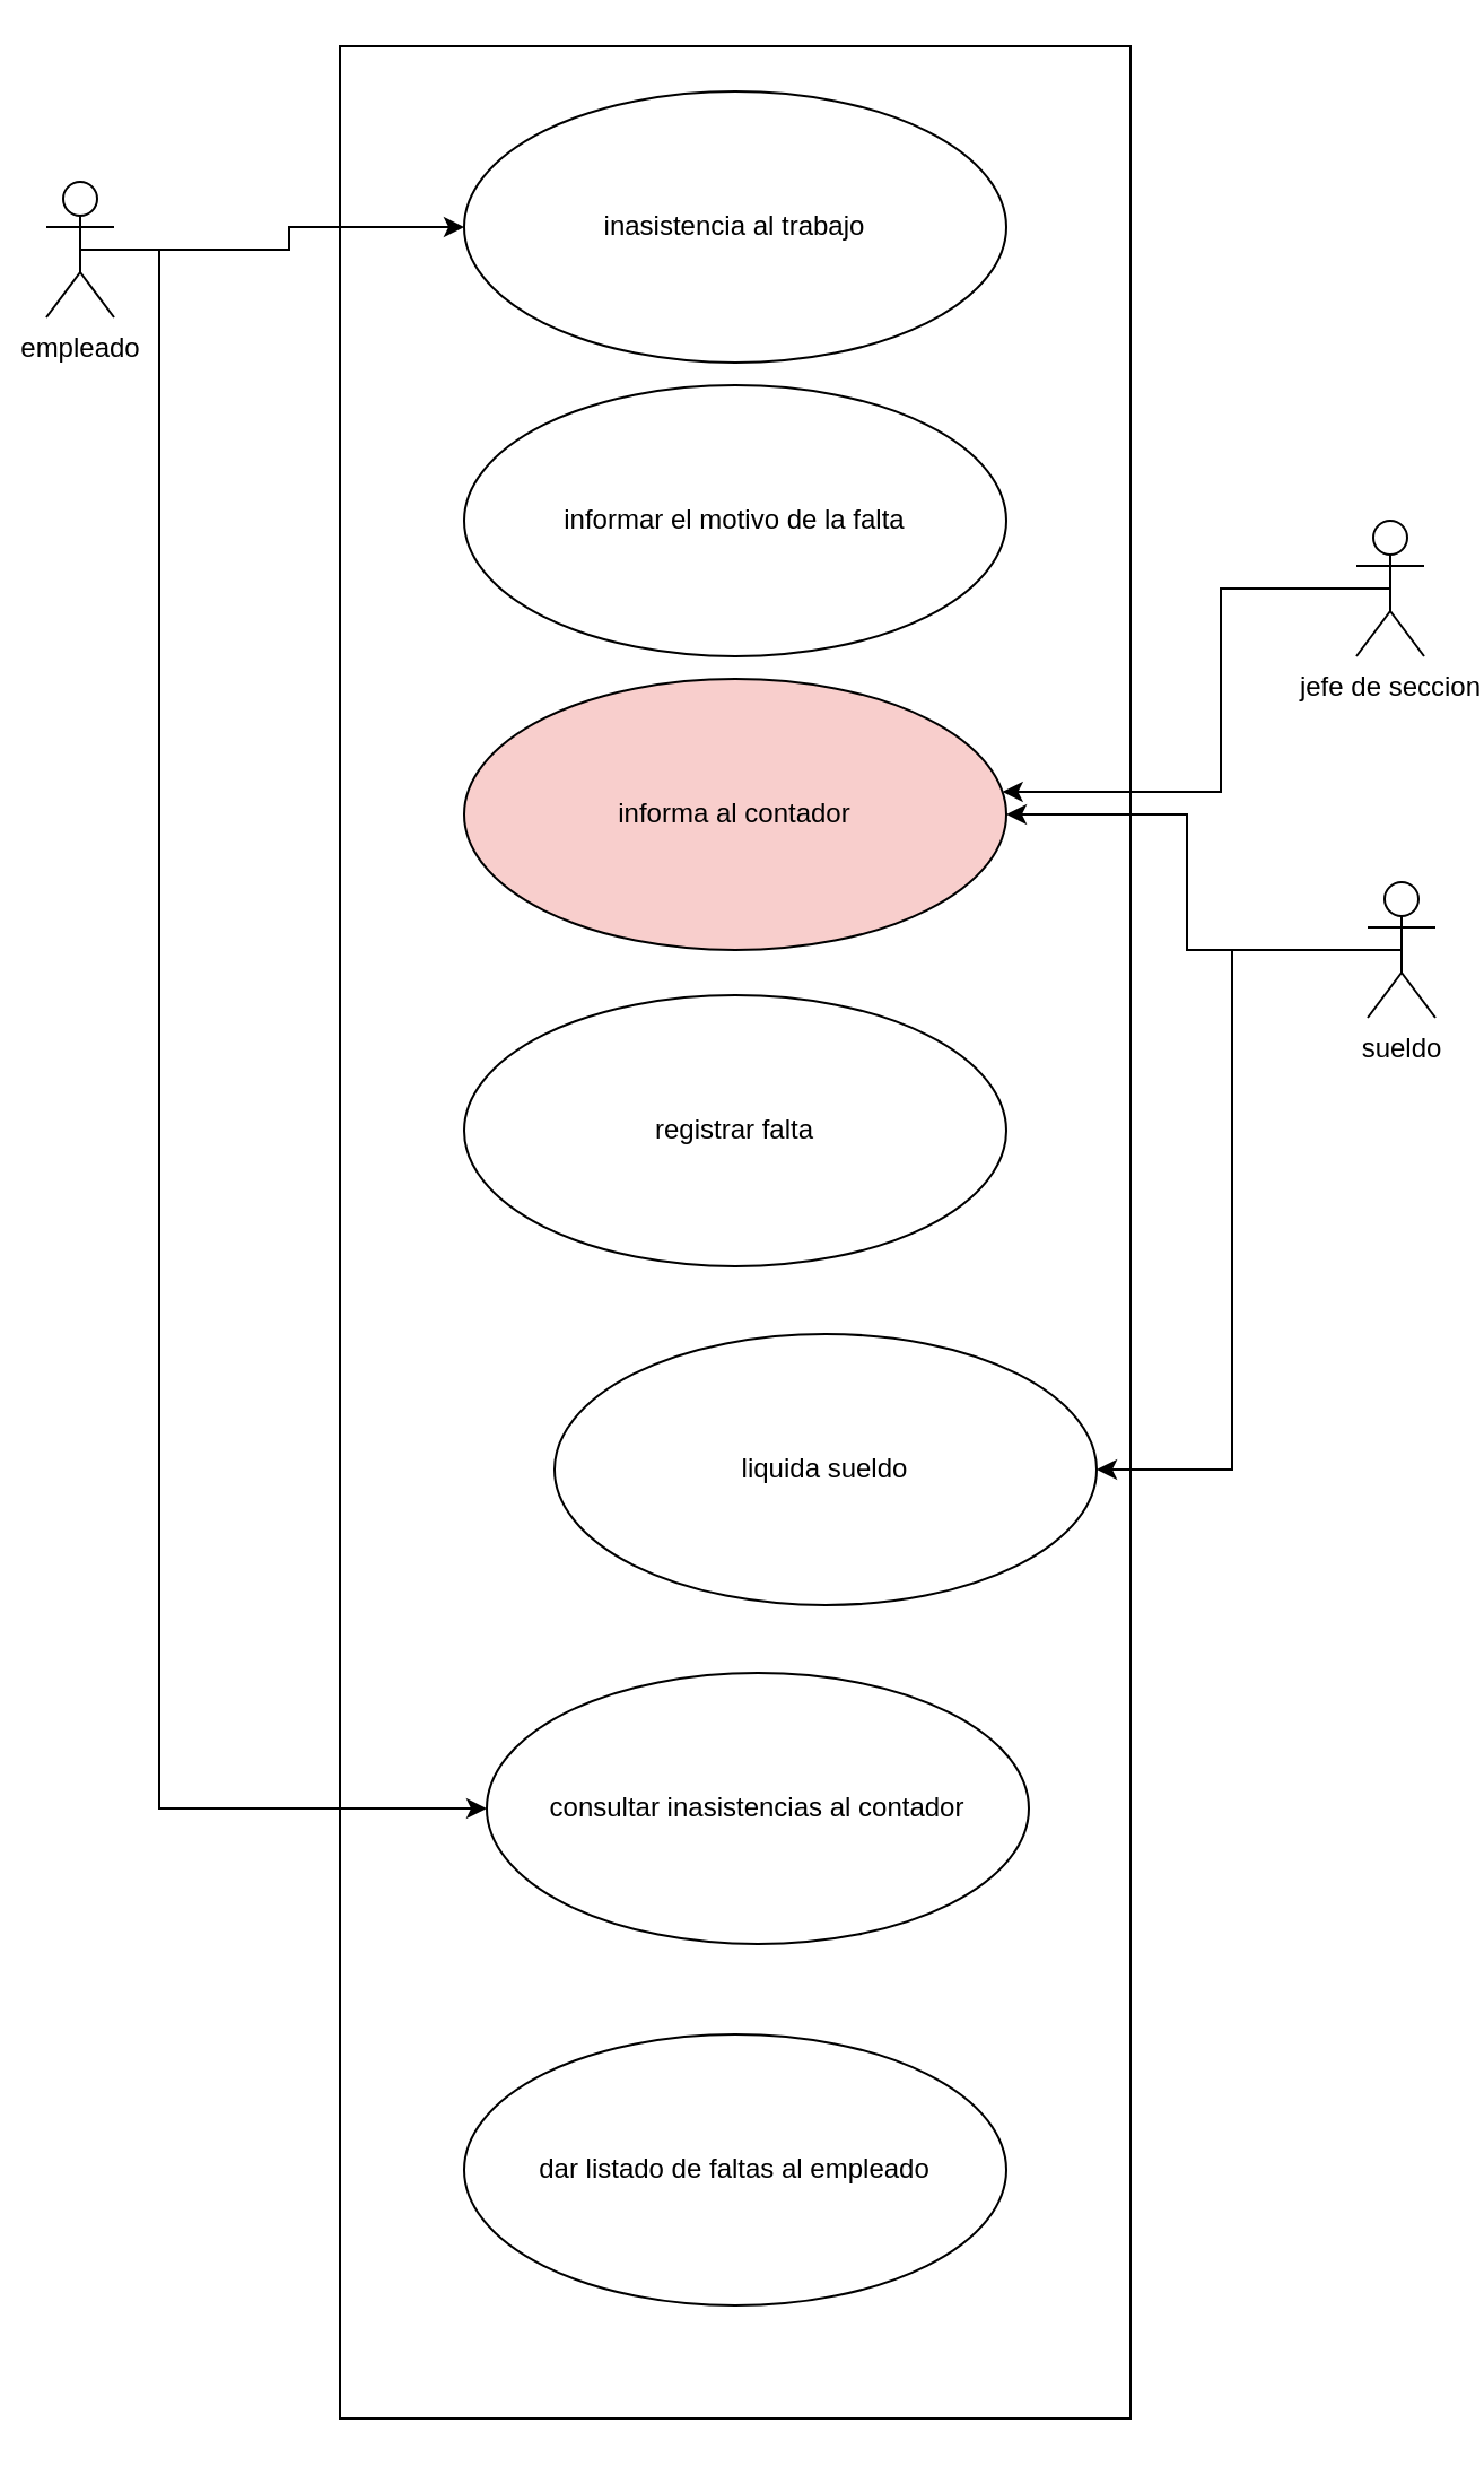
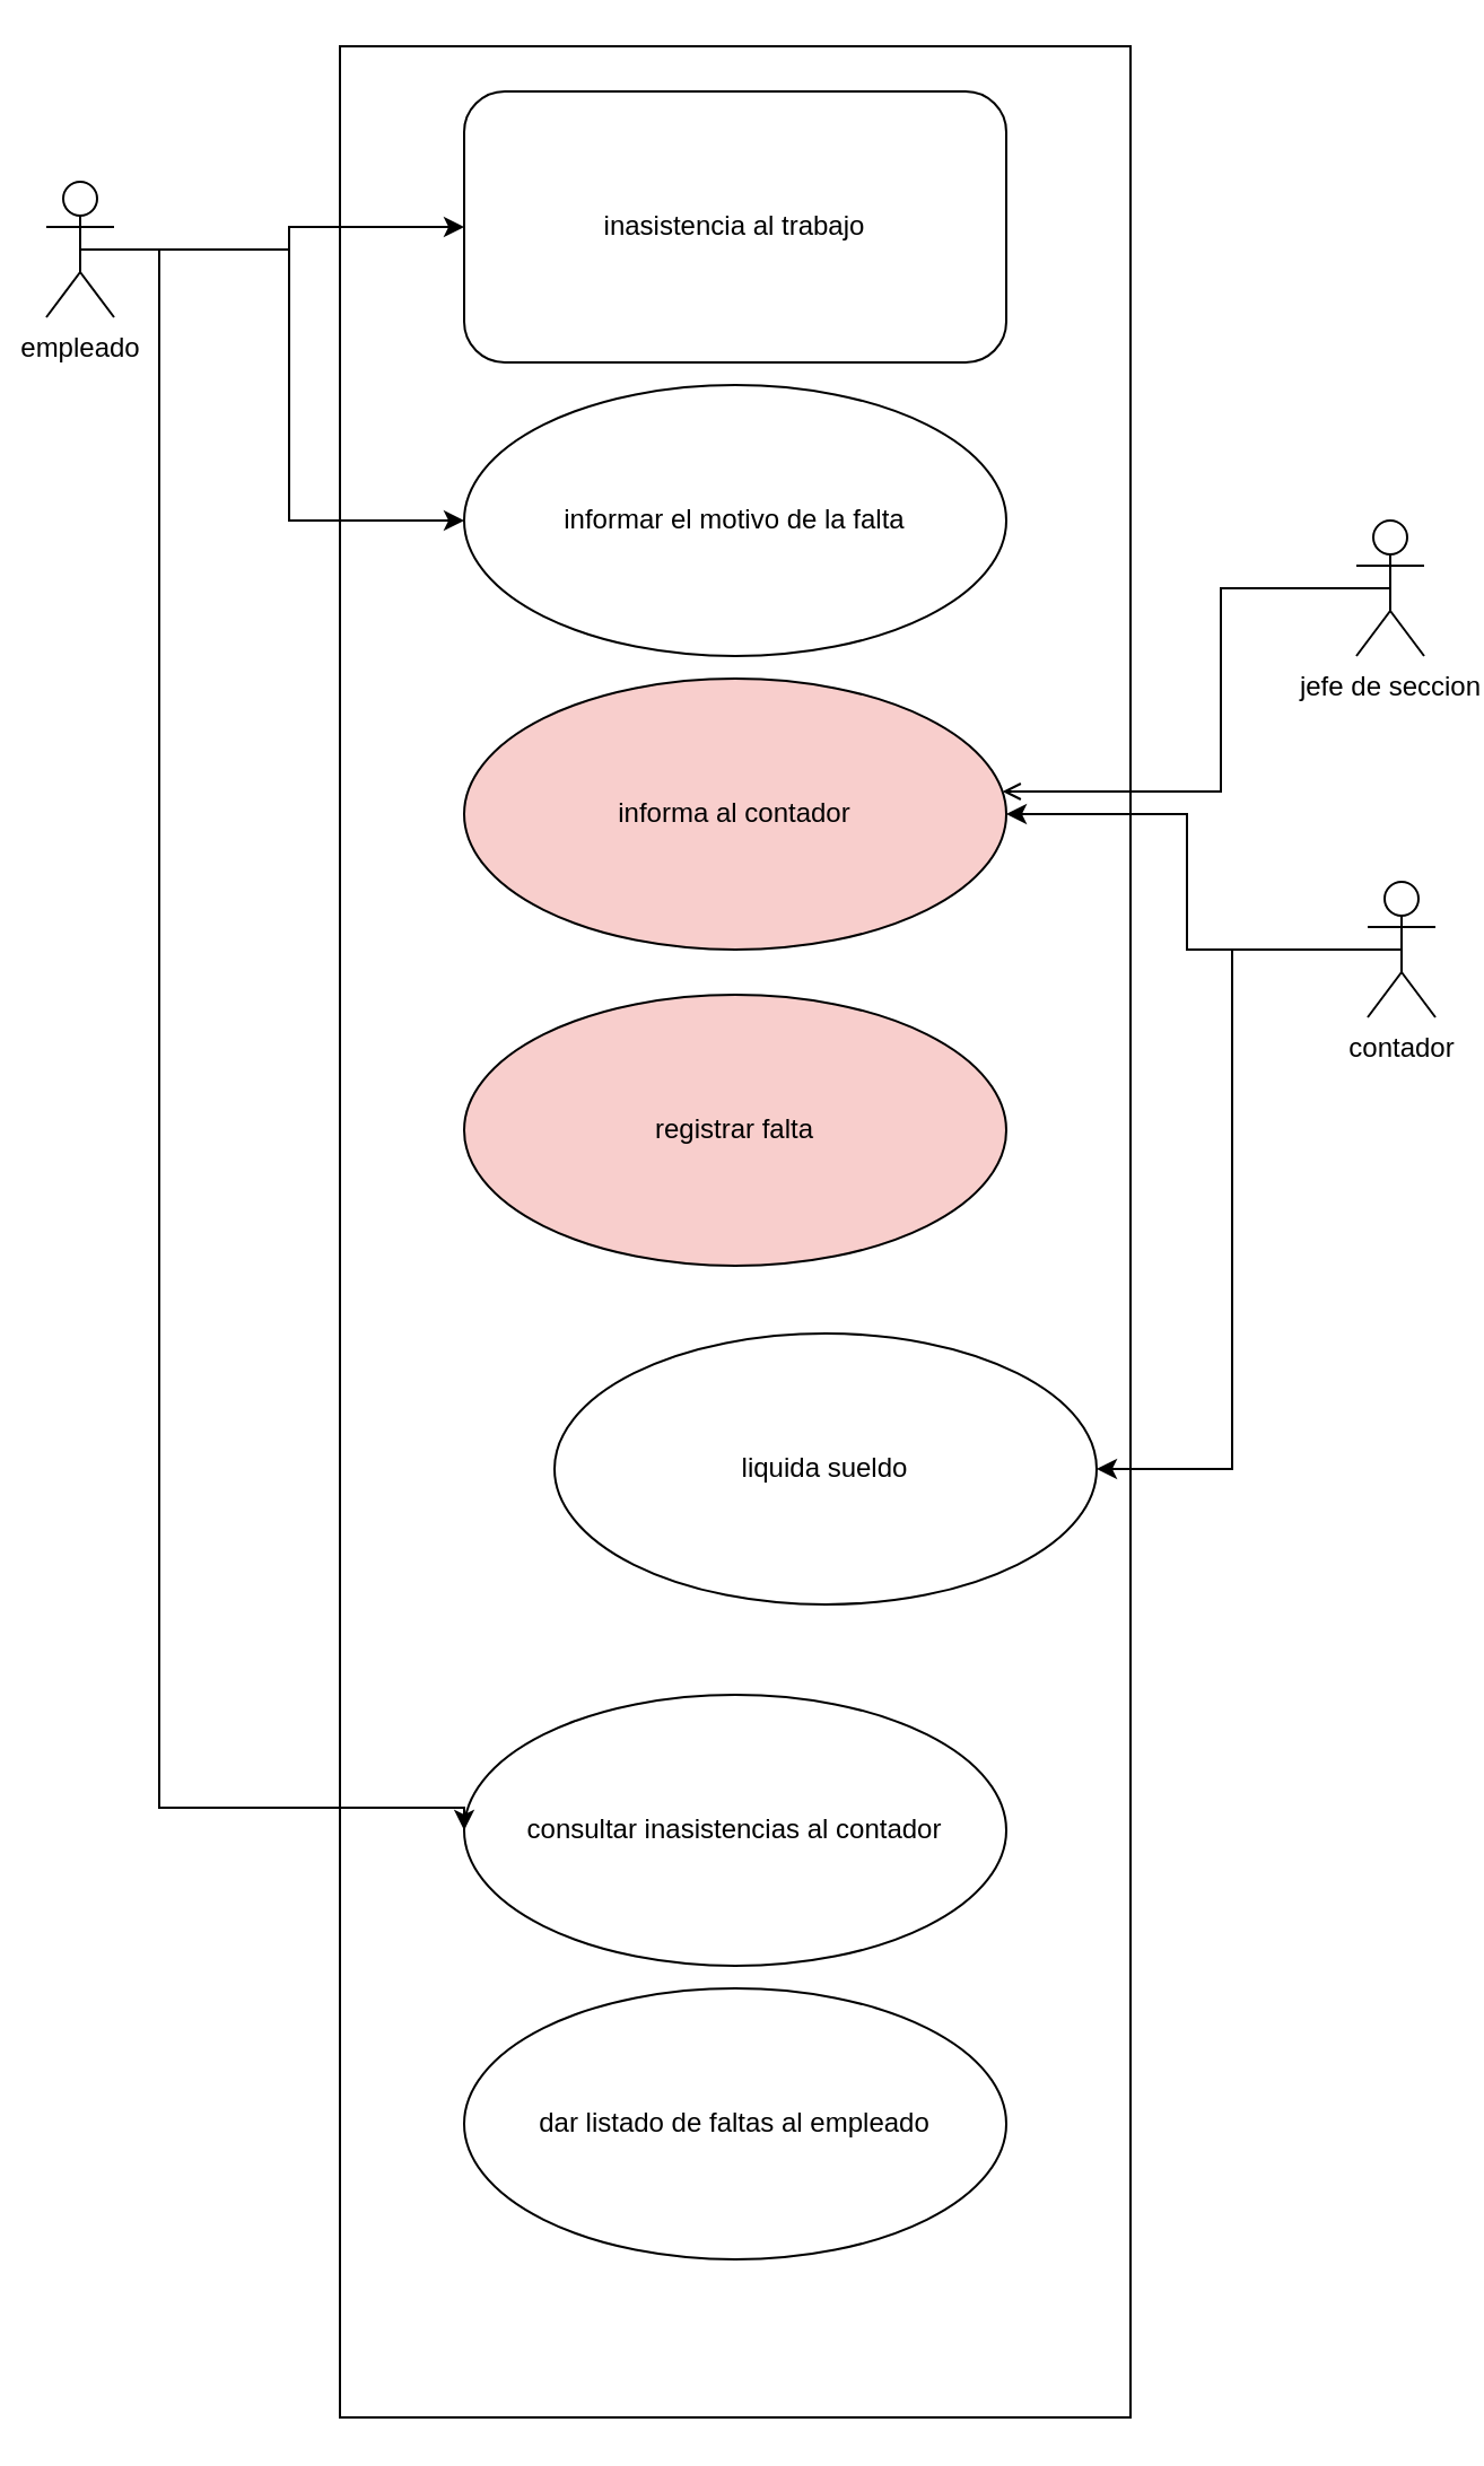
  <mxCell id="0" />
  <mxCell id="1" parent="0" />
  <mxCell id="2" value="" style="rounded=0;whiteSpace=wrap;html=1;" vertex="1" parent="1"><mxGeometry x="150" y="20" width="350" height="1050" as="geometry" /></mxCell>
- <mxCell id="3" value="inasistencia al trabajo " style="ellipse;whiteSpace=wrap;html=1;" vertex="1" parent="1"><mxGeometry x="205" y="40" width="240" height="120" as="geometry" /></mxCell>
- <mxCell id="4" value="consultar inasistencias al contador" style="ellipse;whiteSpace=wrap;html=1;" vertex="1" parent="1"><mxGeometry x="215" y="740" width="240" height="120" as="geometry" /></mxCell>
+ <mxCell id="3" value="inasistencia al trabajo " style="whiteSpace=wrap;html=1;rounded=1;" vertex="1" parent="1"><mxGeometry x="205" y="40" width="240" height="120" as="geometry" /></mxCell>
+ <mxCell id="4" value="consultar inasistencias al contador" style="ellipse;whiteSpace=wrap;html=1;" vertex="1" parent="1"><mxGeometry x="205" y="750" width="240" height="120" as="geometry" /></mxCell>
  <mxCell id="5" value="liquida sueldo" style="ellipse;whiteSpace=wrap;html=1;" vertex="1" parent="1"><mxGeometry x="245" y="590" width="240" height="120" as="geometry" /></mxCell>
- <mxCell id="6" value="registrar falta" style="ellipse;whiteSpace=wrap;html=1;" vertex="1" parent="1"><mxGeometry x="205" y="440" width="240" height="120" as="geometry" /></mxCell>
- <mxCell id="7" value="dar listado de faltas al empleado" style="ellipse;whiteSpace=wrap;html=1;" vertex="1" parent="1"><mxGeometry x="205" y="900" width="240" height="120" as="geometry" /></mxCell>
+ <mxCell id="6" value="registrar falta" style="ellipse;whiteSpace=wrap;html=1;fillColor=#f8cecc;" vertex="1" parent="1"><mxGeometry x="205" y="440" width="240" height="120" as="geometry" /></mxCell>
+ <mxCell id="7" value="dar listado de faltas al empleado" style="ellipse;whiteSpace=wrap;html=1;" vertex="1" parent="1"><mxGeometry x="205" y="880" width="240" height="120" as="geometry" /></mxCell>
  <mxCell id="8" value="informa al contador" style="ellipse;whiteSpace=wrap;html=1;fillColor=#f8cecc;" vertex="1" parent="1"><mxGeometry x="205" y="300" width="240" height="120" as="geometry" /></mxCell>
  <mxCell id="9" style="edgeStyle=orthogonalEdgeStyle;rounded=0;orthogonalLoop=1;jettySize=auto;html=1;exitX=0.5;exitY=0.5;exitDx=0;exitDy=0;exitPerimeter=0;entryX=0;entryY=0.5;entryDx=0;entryDy=0;" edge="1" parent="1" source="12" target="3"><mxGeometry relative="1" as="geometry" /></mxCell>
  <mxCell id="10" style="edgeStyle=orthogonalEdgeStyle;rounded=0;orthogonalLoop=1;jettySize=auto;html=1;exitX=0.5;exitY=0.5;exitDx=0;exitDy=0;exitPerimeter=0;entryX=0;entryY=0.5;entryDx=0;entryDy=0;" edge="1" parent="1" source="12" target="4"><mxGeometry relative="1" as="geometry"><mxPoint x="90" y="704" as="targetPoint" /><Array as="points"><mxPoint x="70" y="110" /><mxPoint x="70" y="800" /></Array></mxGeometry></mxCell>
+ <mxCell id="11" style="edgeStyle=orthogonalEdgeStyle;rounded=0;orthogonalLoop=1;jettySize=auto;html=1;exitX=0.5;exitY=0.5;exitDx=0;exitDy=0;exitPerimeter=0;entryX=0;entryY=0.5;entryDx=0;entryDy=0;" edge="1" parent="1" source="12" target="18"><mxGeometry relative="1" as="geometry" /></mxCell>
  <mxCell id="12" value="empleado" style="shape=umlActor;verticalLabelPosition=bottom;verticalAlign=top;html=1;outlineConnect=0;" vertex="1" parent="1"><mxGeometry x="20" y="80" width="30" height="60" as="geometry" /></mxCell>
- <mxCell id="13" style="edgeStyle=orthogonalEdgeStyle;rounded=0;orthogonalLoop=1;jettySize=auto;html=1;exitX=0.5;exitY=0.5;exitDx=0;exitDy=0;exitPerimeter=0;" edge="1" parent="1" source="14" target="8"><mxGeometry relative="1" as="geometry"><Array as="points"><mxPoint x="540" y="260" /><mxPoint x="540" y="350" /></Array></mxGeometry></mxCell>
+ <mxCell id="13" style="edgeStyle=orthogonalEdgeStyle;rounded=0;orthogonalLoop=1;jettySize=auto;html=1;exitX=0.5;exitY=0.5;exitDx=0;exitDy=0;exitPerimeter=0;endArrow=open;" edge="1" parent="1" source="14" target="8"><mxGeometry relative="1" as="geometry"><Array as="points"><mxPoint x="540" y="260" /><mxPoint x="540" y="350" /></Array></mxGeometry></mxCell>
  <mxCell id="14" value="jefe de seccion" style="shape=umlActor;verticalLabelPosition=bottom;verticalAlign=top;html=1;outlineConnect=0;" vertex="1" parent="1"><mxGeometry x="600" y="230" width="30" height="60" as="geometry" /></mxCell>
  <mxCell id="15" style="edgeStyle=orthogonalEdgeStyle;rounded=0;orthogonalLoop=1;jettySize=auto;html=1;exitX=0.5;exitY=0.5;exitDx=0;exitDy=0;exitPerimeter=0;entryX=1;entryY=0.5;entryDx=0;entryDy=0;" edge="1" parent="1" source="17" target="5"><mxGeometry relative="1" as="geometry" /></mxCell>
  <mxCell id="16" style="edgeStyle=orthogonalEdgeStyle;rounded=0;orthogonalLoop=1;jettySize=auto;html=1;exitX=0.5;exitY=0.5;exitDx=0;exitDy=0;exitPerimeter=0;" edge="1" parent="1" source="17" target="8"><mxGeometry relative="1" as="geometry" /></mxCell>
- <mxCell id="17" value="sueldo" style="shape=umlActor;verticalLabelPosition=bottom;verticalAlign=top;html=1;outlineConnect=0;" vertex="1" parent="1"><mxGeometry x="605" y="390" width="30" height="60" as="geometry" /></mxCell>
+ <mxCell id="17" value="contador" style="shape=umlActor;verticalLabelPosition=bottom;verticalAlign=top;html=1;outlineConnect=0;" vertex="1" parent="1"><mxGeometry x="605" y="390" width="30" height="60" as="geometry" /></mxCell>
  <mxCell id="18" value="&lt;div&gt;informar el motivo de la falta&lt;/div&gt;" style="ellipse;whiteSpace=wrap;html=1;" vertex="1" parent="1"><mxGeometry x="205" y="170" width="240" height="120" as="geometry" /></mxCell>
